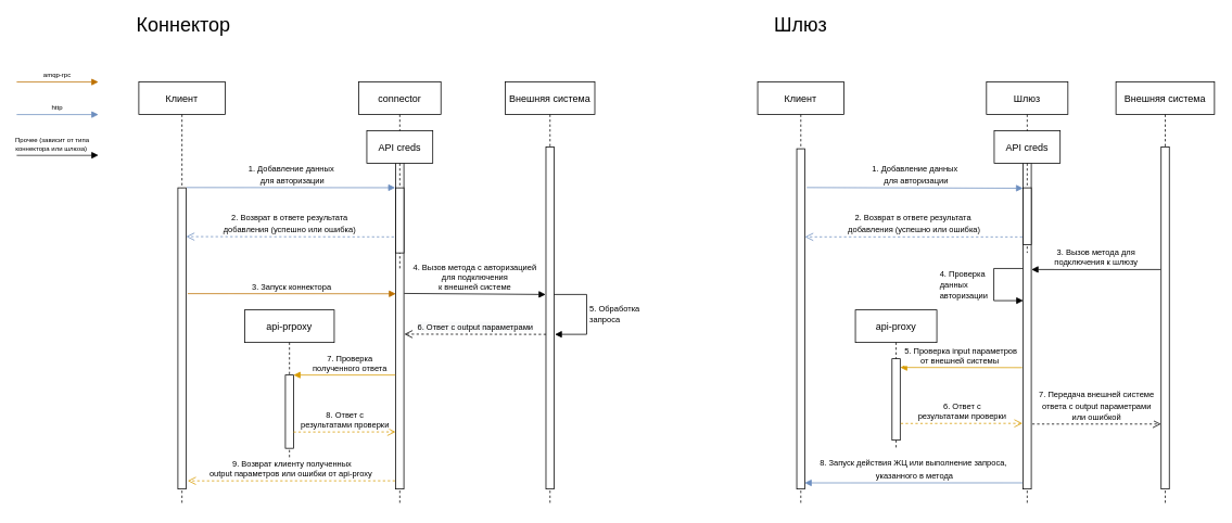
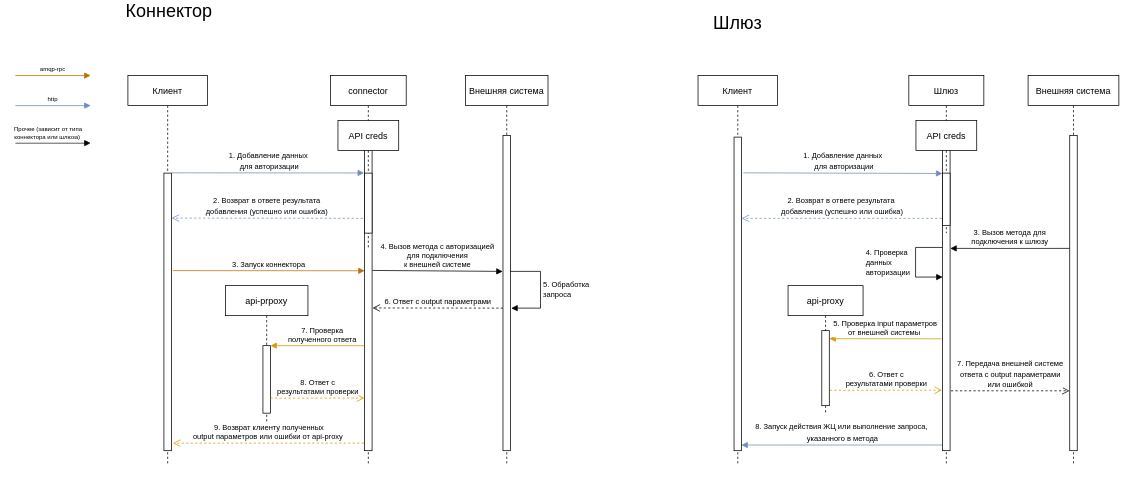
  <mxCell id="0" />
  <mxCell id="1" parent="0" />
  <mxCell id="2" value="amqp-rpc" style="verticalAlign=bottom;endArrow=block;shadow=0;strokeWidth=1;fontSize=8;entryX=-0.033;entryY=0.001;entryDx=0;entryDy=0;entryPerimeter=0;fillColor=#f0a30a;strokeColor=#BD7000;" edge="1" parent="1"><mxGeometry relative="1" as="geometry"><mxPoint x="20" y="100" as="sourcePoint" /><mxPoint x="120.37" y="100" as="targetPoint" /></mxGeometry></mxCell>
  <mxCell id="3" value="http" style="verticalAlign=bottom;endArrow=block;shadow=0;strokeWidth=1;fontSize=8;entryX=-0.033;entryY=0.001;entryDx=0;entryDy=0;entryPerimeter=0;gradientColor=#7ea6e0;fillColor=#dae8fc;strokeColor=#6c8ebf;" edge="1" parent="1"><mxGeometry relative="1" as="geometry"><mxPoint x="20" y="140" as="sourcePoint" /><mxPoint x="120.37" y="140" as="targetPoint" /></mxGeometry></mxCell>
  <mxCell id="4" value="Прочее (зависит от типа &#10;коннектора или шлюза) " style="verticalAlign=bottom;endArrow=block;shadow=0;strokeWidth=1;fontSize=8;entryX=-0.033;entryY=0.001;entryDx=0;entryDy=0;entryPerimeter=0;" edge="1" parent="1"><mxGeometry x="-0.115" relative="1" as="geometry"><mxPoint x="20" y="190" as="sourcePoint" /><mxPoint x="120.37" y="190" as="targetPoint" /><mxPoint as="offset" /></mxGeometry></mxCell>
  <mxCell id="5" value="Шлюз" style="shape=umlLifeline;perimeter=lifelinePerimeter;container=1;collapsible=0;recursiveResize=0;rounded=0;shadow=0;strokeWidth=1;" vertex="1" parent="1"><mxGeometry x="1211" y="100" width="100" height="520" as="geometry" /></mxCell>
  <mxCell id="6" value="" style="points=[];perimeter=orthogonalPerimeter;rounded=0;shadow=0;strokeWidth=1;" vertex="1" parent="5"><mxGeometry x="45" y="80" width="10" height="420" as="geometry" /></mxCell>
  <mxCell id="7" value="API creds" style="shape=umlLifeline;perimeter=lifelinePerimeter;container=1;collapsible=0;recursiveResize=0;rounded=0;shadow=0;strokeWidth=1;" vertex="1" parent="5"><mxGeometry x="9.5" y="60" width="81" height="150" as="geometry" /></mxCell>
  <mxCell id="8" value="" style="points=[];perimeter=orthogonalPerimeter;rounded=0;shadow=0;strokeWidth=1;" vertex="1" parent="7"><mxGeometry x="35.5" y="70" width="10" height="70" as="geometry" /></mxCell>
  <mxCell id="9" value="&lt;span style=&quot;font-size: 10px&quot;&gt;4. Проверка &lt;br&gt;данных&lt;br&gt;авторизации&lt;/span&gt;" style="html=1;align=left;spacingLeft=2;endArrow=block;rounded=0;edgeStyle=orthogonalEdgeStyle;curved=0;rounded=0;exitX=-0.026;exitY=0.355;exitDx=0;exitDy=0;exitPerimeter=0;entryX=0.012;entryY=0.449;entryDx=0;entryDy=0;entryPerimeter=0;" edge="1" parent="5" source="6" target="6"><mxGeometry x="0.013" y="-70" relative="1" as="geometry"><mxPoint x="-75.7" y="241.94" as="sourcePoint" /><Array as="points"><mxPoint x="9" y="229" /><mxPoint x="9" y="269" /></Array><mxPoint x="-21" y="340" as="targetPoint" /><mxPoint as="offset" /></mxGeometry></mxCell>
  <mxCell id="10" value="Клиент" style="shape=umlLifeline;perimeter=lifelinePerimeter;container=1;collapsible=0;recursiveResize=0;rounded=0;shadow=0;strokeWidth=1;fontSize=12;" vertex="1" parent="1"><mxGeometry x="930" y="100" width="106" height="520" as="geometry" /></mxCell>
  <mxCell id="11" value="" style="points=[];perimeter=orthogonalPerimeter;rounded=0;shadow=0;strokeWidth=1;" vertex="1" parent="10"><mxGeometry x="48" y="82" width="10" height="418" as="geometry" /></mxCell>
  <mxCell id="12" value="Внешняя система" style="shape=umlLifeline;perimeter=lifelinePerimeter;container=1;collapsible=0;recursiveResize=0;rounded=0;shadow=0;strokeWidth=1;" vertex="1" parent="1"><mxGeometry x="1370" y="100" width="121" height="520" as="geometry" /></mxCell>
  <mxCell id="13" value="" style="points=[];perimeter=orthogonalPerimeter;rounded=0;shadow=0;strokeWidth=1;" vertex="1" parent="12"><mxGeometry x="55.5" y="80" width="10" height="420" as="geometry" /></mxCell>
  <mxCell id="14" value="api-proxy" style="shape=umlLifeline;perimeter=lifelinePerimeter;container=1;collapsible=0;recursiveResize=0;rounded=0;shadow=0;strokeWidth=1;" vertex="1" parent="1"><mxGeometry x="1050" y="380" width="100" height="170" as="geometry" /></mxCell>
  <mxCell id="15" value="" style="points=[];perimeter=orthogonalPerimeter;rounded=0;shadow=0;strokeWidth=1;" vertex="1" parent="14"><mxGeometry x="45" y="60" width="10" height="100" as="geometry" /></mxCell>
  <mxCell id="16" value="connector" style="shape=umlLifeline;perimeter=lifelinePerimeter;container=1;collapsible=0;recursiveResize=0;rounded=0;shadow=0;strokeWidth=1;" vertex="1" parent="1"><mxGeometry x="440" y="100" width="101" height="520" as="geometry" /></mxCell>
  <mxCell id="17" value="" style="points=[];perimeter=orthogonalPerimeter;rounded=0;shadow=0;strokeWidth=1;" vertex="1" parent="16"><mxGeometry x="45.5" y="80" width="10" height="420" as="geometry" /></mxCell>
  <mxCell id="18" value="API creds" style="shape=umlLifeline;perimeter=lifelinePerimeter;container=1;collapsible=0;recursiveResize=0;rounded=0;shadow=0;strokeWidth=1;" vertex="1" parent="16"><mxGeometry x="10" y="60" width="81" height="170" as="geometry" /></mxCell>
  <mxCell id="19" value="" style="points=[];perimeter=orthogonalPerimeter;rounded=0;shadow=0;strokeWidth=1;" vertex="1" parent="18"><mxGeometry x="35.5" y="70" width="10" height="80" as="geometry" /></mxCell>
  <mxCell id="20" value="Клиент" style="shape=umlLifeline;perimeter=lifelinePerimeter;container=1;collapsible=0;recursiveResize=0;rounded=0;shadow=0;strokeWidth=1;fontSize=12;" vertex="1" parent="1"><mxGeometry x="170" y="100" width="106" height="520" as="geometry" /></mxCell>
  <mxCell id="21" value="" style="points=[];perimeter=orthogonalPerimeter;rounded=0;shadow=0;strokeWidth=1;" vertex="1" parent="20"><mxGeometry x="48" y="130" width="10" height="370" as="geometry" /></mxCell>
  <mxCell id="22" value="&lt;font style=&quot;font-size: 10px&quot;&gt;1. Добавление данных&lt;br&gt;&amp;nbsp;для авторизации&lt;/font&gt;" style="html=1;verticalAlign=bottom;endArrow=block;fontSize=12;gradientColor=#7ea6e0;fillColor=#dae8fc;strokeColor=#6c8ebf;entryX=-0.069;entryY=-0.002;entryDx=0;entryDy=0;entryPerimeter=0;exitX=1.074;exitY=-0.001;exitDx=0;exitDy=0;exitPerimeter=0;" edge="1" parent="1" source="21" target="19"><mxGeometry width="80" relative="1" as="geometry"><mxPoint x="230" y="230" as="sourcePoint" /><mxPoint x="320" y="182" as="targetPoint" /></mxGeometry></mxCell>
  <mxCell id="23" value="Внешняя система" style="shape=umlLifeline;perimeter=lifelinePerimeter;container=1;collapsible=0;recursiveResize=0;rounded=0;shadow=0;strokeWidth=1;" vertex="1" parent="1"><mxGeometry x="620" y="100" width="110" height="520" as="geometry" /></mxCell>
  <mxCell id="24" value="" style="points=[];perimeter=orthogonalPerimeter;rounded=0;shadow=0;strokeWidth=1;" vertex="1" parent="23"><mxGeometry x="50" y="80" width="10" height="420" as="geometry" /></mxCell>
  <mxCell id="25" value="&lt;font style=&quot;font-size: 10px&quot;&gt;5. Обработка &lt;br&gt;запроса&lt;/font&gt;" style="html=1;align=left;spacingLeft=2;endArrow=block;rounded=0;edgeStyle=orthogonalEdgeStyle;curved=0;rounded=0;exitX=1.002;exitY=0.431;exitDx=0;exitDy=0;exitPerimeter=0;" edge="1" parent="23" source="24"><mxGeometry relative="1" as="geometry"><mxPoint x="80" y="250" as="sourcePoint" /><Array as="points"><mxPoint x="100" y="261" /><mxPoint x="100" y="310" /></Array><mxPoint x="61" y="310" as="targetPoint" /></mxGeometry></mxCell>
  <mxCell id="26" value="&lt;span style=&quot;font-size: 10px&quot;&gt;2. Возврат в ответе результата &lt;br&gt;добавления (успешно или ошибка)&lt;/span&gt;" style="html=1;verticalAlign=bottom;endArrow=open;dashed=1;endSize=8;fontSize=12;gradientColor=#7ea6e0;fillColor=#dae8fc;strokeColor=#6c8ebf;entryX=1.022;entryY=0.162;entryDx=0;entryDy=0;entryPerimeter=0;" edge="1" parent="1" target="21"><mxGeometry relative="1" as="geometry"><mxPoint x="483.26" y="290.27" as="sourcePoint" /><mxPoint x="230" y="290" as="targetPoint" /></mxGeometry></mxCell>
  <mxCell id="27" value="3. Запуск коннектора" style="verticalAlign=bottom;endArrow=block;shadow=0;strokeWidth=1;fontSize=10;exitX=1.03;exitY=0;exitDx=0;exitDy=0;exitPerimeter=0;fillColor=#f0a30a;strokeColor=#BD7000;entryX=0.014;entryY=0.429;entryDx=0;entryDy=0;entryPerimeter=0;" edge="1" parent="1" target="17"><mxGeometry relative="1" as="geometry"><mxPoint x="230" y="360" as="sourcePoint" /><mxPoint x="480" y="360" as="targetPoint" /></mxGeometry></mxCell>
  <mxCell id="28" value="4. Вызов метода с авторизацией &#10;для подключения &#10;к внешней системе" style="verticalAlign=bottom;endArrow=block;shadow=0;strokeWidth=1;fontSize=10;exitX=1.047;exitY=0.428;exitDx=0;exitDy=0;exitPerimeter=0;entryX=-0.037;entryY=0.431;entryDx=0;entryDy=0;entryPerimeter=0;" edge="1" parent="1" source="17" target="24"><mxGeometry relative="1" as="geometry"><mxPoint x="500" y="360.001" as="sourcePoint" /><mxPoint x="662.67" y="360.2" as="targetPoint" /></mxGeometry></mxCell>
  <mxCell id="29" value="&lt;span style=&quot;background-color: rgb(248 , 249 , 250)&quot;&gt;&lt;font style=&quot;font-size: 10px&quot;&gt;6. Ответ с output параметрами&lt;/font&gt;&lt;/span&gt;" style="html=1;verticalAlign=bottom;endArrow=open;dashed=1;endSize=8;entryX=1.055;entryY=0.547;entryDx=0;entryDy=0;entryPerimeter=0;" edge="1" parent="1" target="17"><mxGeometry relative="1" as="geometry"><mxPoint x="670" y="410" as="sourcePoint" /><mxPoint x="500" y="409.998" as="targetPoint" /><Array as="points" /></mxGeometry></mxCell>
  <mxCell id="30" value="api-prpoxy" style="shape=umlLifeline;perimeter=lifelinePerimeter;container=1;collapsible=0;recursiveResize=0;rounded=0;shadow=0;strokeWidth=1;" vertex="1" parent="1"><mxGeometry x="300" y="380" width="110" height="190" as="geometry" /></mxCell>
  <mxCell id="31" value="" style="points=[];perimeter=orthogonalPerimeter;rounded=0;shadow=0;strokeWidth=1;" vertex="1" parent="30"><mxGeometry x="50" y="80" width="10" height="90" as="geometry" /></mxCell>
  <mxCell id="32" value="7. Проверка &lt;br&gt;полученного&amp;nbsp;ответа" style="html=1;verticalAlign=bottom;endArrow=block;fontSize=10;gradientColor=#ffa500;fillColor=#ffcd28;strokeColor=#d79b00;entryX=1.018;entryY=0.36;entryDx=0;entryDy=0;entryPerimeter=0;" edge="1" parent="1"><mxGeometry x="-0.097" width="80" relative="1" as="geometry"><mxPoint x="485" y="460" as="sourcePoint" /><mxPoint x="360" y="460" as="targetPoint" /><mxPoint as="offset" /></mxGeometry></mxCell>
  <mxCell id="33" value="8. Ответ с &lt;br&gt;результатами проверки" style="html=1;verticalAlign=bottom;endArrow=open;dashed=1;endSize=8;fontSize=10;gradientColor=#ffa500;fillColor=#ffcd28;strokeColor=#d79b00;exitX=1.028;exitY=0.728;exitDx=0;exitDy=0;exitPerimeter=0;entryX=-0.022;entryY=0.833;entryDx=0;entryDy=0;entryPerimeter=0;" edge="1" parent="1" target="17"><mxGeometry relative="1" as="geometry"><mxPoint x="360" y="530" as="sourcePoint" /><mxPoint x="480" y="530" as="targetPoint" /></mxGeometry></mxCell>
  <mxCell id="34" value="9. Возврат клиенту полученных &lt;br&gt;output параметров или ошибки от api-proxy&amp;nbsp;" style="html=1;verticalAlign=bottom;endArrow=open;dashed=1;endSize=8;fontSize=10;gradientColor=#ffa500;fillColor=#ffcd28;strokeColor=#d79b00;exitX=-0.085;exitY=0.976;exitDx=0;exitDy=0;exitPerimeter=0;" edge="1" parent="1" source="17"><mxGeometry relative="1" as="geometry"><mxPoint x="480" y="590" as="sourcePoint" /><mxPoint x="230" y="590" as="targetPoint" /><Array as="points" /></mxGeometry></mxCell>
  <mxCell id="35" value="&lt;font style=&quot;font-size: 10px&quot;&gt;1. Добавление данных&lt;br&gt;&amp;nbsp;для авторизации&lt;/font&gt;" style="html=1;verticalAlign=bottom;endArrow=block;fontSize=12;gradientColor=#7ea6e0;fillColor=#dae8fc;strokeColor=#6c8ebf;entryX=-0.017;entryY=0.007;entryDx=0;entryDy=0;entryPerimeter=0;exitX=1.228;exitY=0.114;exitDx=0;exitDy=0;exitPerimeter=0;" edge="1" parent="1" source="11" target="8"><mxGeometry width="80" relative="1" as="geometry"><mxPoint x="1068" y="240" as="sourcePoint" /><mxPoint x="1148" y="240" as="targetPoint" /></mxGeometry></mxCell>
  <mxCell id="36" value="&lt;font style=&quot;font-size: 10px&quot;&gt;2. Возврат в ответе результата&amp;nbsp;&lt;br&gt;добавления (успешно или ошибка)&lt;/font&gt;" style="html=1;verticalAlign=bottom;endArrow=open;dashed=1;endSize=8;fontSize=12;gradientColor=#7ea6e0;fillColor=#dae8fc;strokeColor=#6c8ebf;entryX=1.014;entryY=0.259;entryDx=0;entryDy=0;entryPerimeter=0;" edge="1" parent="1" target="11"><mxGeometry relative="1" as="geometry"><mxPoint x="1255.04" y="290.33" as="sourcePoint" /><mxPoint x="1070" y="290" as="targetPoint" /></mxGeometry></mxCell>
  <mxCell id="37" value="3. Вызов метода для &#10;подключения к шлюзу" style="verticalAlign=bottom;endArrow=block;shadow=0;strokeWidth=1;fontSize=10;entryX=1.019;entryY=0.358;entryDx=0;entryDy=0;entryPerimeter=0;exitX=-0.053;exitY=0.358;exitDx=0;exitDy=0;exitPerimeter=0;" edge="1" parent="1" source="13" target="6"><mxGeometry relative="1" as="geometry"><mxPoint x="1420" y="320" as="sourcePoint" /><mxPoint x="1270" y="320" as="targetPoint" /></mxGeometry></mxCell>
  <mxCell id="38" value="5. Проверка input параметров &#10;от внешней системы " style="verticalAlign=bottom;endArrow=block;shadow=0;strokeWidth=1;fontSize=10;gradientColor=#ffa500;fillColor=#ffcd28;strokeColor=#d79b00;entryX=1.012;entryY=0.107;entryDx=0;entryDy=0;entryPerimeter=0;exitX=-0.113;exitY=0.645;exitDx=0;exitDy=0;exitPerimeter=0;" edge="1" parent="1" source="6" target="15"><mxGeometry relative="1" as="geometry"><mxPoint x="1140" y="690" as="sourcePoint" /><mxPoint x="1300" y="690" as="targetPoint" /></mxGeometry></mxCell>
  <mxCell id="39" value="6. Ответ с &lt;br&gt;результатами проверки" style="html=1;verticalAlign=bottom;endArrow=open;dashed=1;endSize=8;fontSize=10;gradientColor=#ffa500;fillColor=#ffcd28;strokeColor=#d79b00;entryX=-0.072;entryY=0.808;entryDx=0;entryDy=0;entryPerimeter=0;exitX=1.071;exitY=0.795;exitDx=0;exitDy=0;exitPerimeter=0;" edge="1" parent="1" source="15" target="6"><mxGeometry relative="1" as="geometry"><mxPoint x="1110" y="519" as="sourcePoint" /><mxPoint x="1235.28" y="520" as="targetPoint" /></mxGeometry></mxCell>
  <mxCell id="40" value="&lt;span style=&quot;font-size: 10px&quot;&gt;7. Передача внешней системе &lt;br&gt;ответа&amp;nbsp;с output параметрами &lt;br&gt;или ошибкой&lt;/span&gt;" style="html=1;verticalAlign=bottom;endArrow=open;dashed=1;endSize=8;exitX=1.114;exitY=0.81;exitDx=0;exitDy=0;exitPerimeter=0;entryX=-0.022;entryY=0.81;entryDx=0;entryDy=0;entryPerimeter=0;" edge="1" parent="1" source="6" target="13"><mxGeometry relative="1" as="geometry"><mxPoint x="1665.67" y="359.66" as="sourcePoint" /><mxPoint x="1680" y="500" as="targetPoint" /></mxGeometry></mxCell>
- <mxCell id="41" value="Коннектор" style="text;html=1;strokeColor=none;fillColor=none;align=center;verticalAlign=middle;whiteSpace=wrap;rounded=0;fontSize=24;" vertex="1" parent="1"><mxGeometry x="170" y="20" width="110" height="20" as="geometry" /></mxCell>
+ <mxCell id="41" value="Коннектор" style="text;html=1;strokeColor=none;fillColor=none;align=center;verticalAlign=middle;whiteSpace=wrap;rounded=0;fontSize=24;" vertex="1" parent="1"><mxGeometry x="170" y="5" width="110" height="20" as="geometry" /></mxCell>
  <mxCell id="42" value="Шлюз" style="text;html=1;strokeColor=none;fillColor=none;align=center;verticalAlign=middle;whiteSpace=wrap;rounded=0;fontSize=24;" vertex="1" parent="1"><mxGeometry x="928" y="20" width="110" height="20" as="geometry" /></mxCell>
  <mxCell id="43" value="&lt;font style=&quot;font-size: 10px&quot;&gt;8. Запуск действия ЖЦ или выполнение запроса,&lt;br&gt;&amp;nbsp;указанного в метода&lt;/font&gt;" style="html=1;verticalAlign=bottom;endArrow=block;fontSize=12;gradientColor=#7ea6e0;fillColor=#dae8fc;strokeColor=#6c8ebf;exitX=-0.067;exitY=0.982;exitDx=0;exitDy=0;exitPerimeter=0;entryX=0.972;entryY=0.982;entryDx=0;entryDy=0;entryPerimeter=0;" edge="1" parent="1" source="6" target="11"><mxGeometry width="80" relative="1" as="geometry"><mxPoint x="1210" y="570" as="sourcePoint" /><mxPoint x="990" y="592" as="targetPoint" /></mxGeometry></mxCell>
